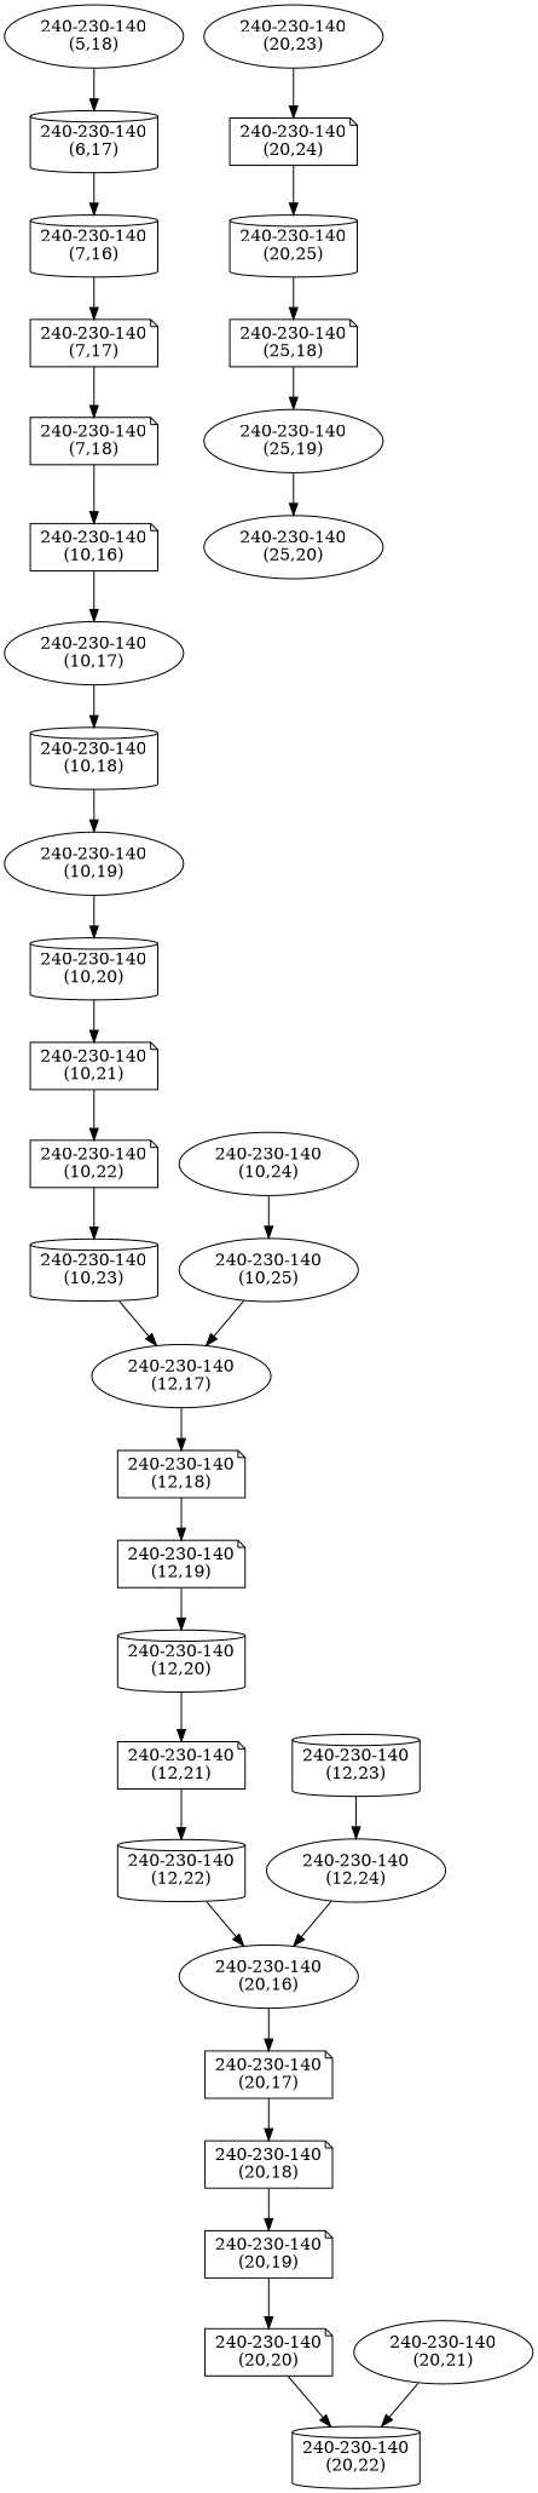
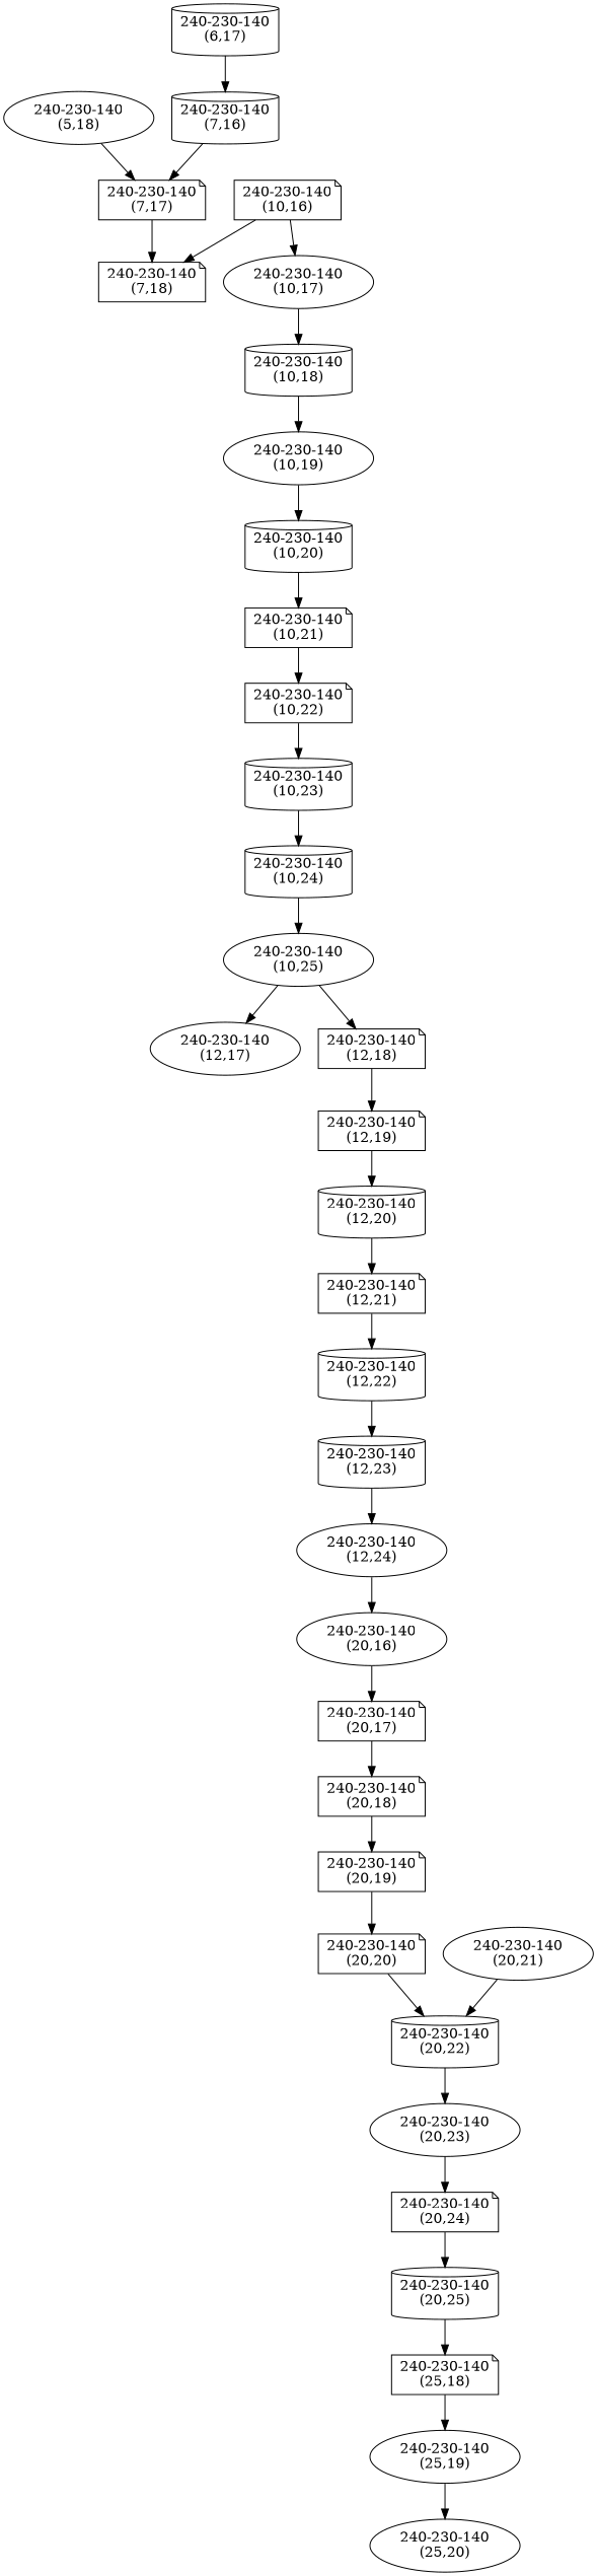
  digraph {
    fontname="DejaVu Serif"
    rankdir=TB
    node [fontname="DejaVu Serif" shape=note]
    edge [fontname="DejaVu Serif"]
    n1 [height=0.55 label="240-230-140\n(5,18)" shape=ellipse width=1.5]
    n2 [height=0.55 label="240-230-140\n(6,17)" shape=cylinder width=1.5]
    n3 [height=0.55 label="240-230-140\n(7,16)" shape=cylinder width=1.5]
    n4 [height=0.55 label="240-230-140\n(7,17)" width=1.5]
    n5 [height=0.55 label="240-230-140\n(7,18)" width=1.5]
    n6 [height=0.55 label="240-230-140\n(10,16)" width=1.5]
    n7 [height=0.55 label="240-230-140\n(10,17)" shape=ellipse width=1.5]
    n8 [height=0.55 label="240-230-140\n(10,18)" shape=cylinder width=1.5]
    n9 [height=0.55 label="240-230-140\n(10,19)" shape=ellipse width=1.5]
    n10 [height=0.55 label="240-230-140\n(10,20)" shape=cylinder width=1.5]
    n11 [height=0.55 label="240-230-140\n(10,21)" width=1.5]
    n12 [height=0.55 label="240-230-140\n(10,22)" width=1.5]
    n13 [height=0.55 label="240-230-140\n(10,23)" shape=cylinder width=1.5]
-   n14 [height=0.55 label="240-230-140\n(10,24)" shape=ellipse width=1.5]
+   n14 [height=0.55 label="240-230-140\n(10,24)" shape=cylinder width=1.5]
    n15 [height=0.55 label="240-230-140\n(10,25)" shape=ellipse width=1.5]
    n16 [height=0.55 label="240-230-140\n(12,17)" shape=ellipse width=1.5]
    n17 [height=0.55 label="240-230-140\n(12,18)" width=1.5]
    n18 [height=0.55 label="240-230-140\n(12,19)" width=1.5]
    n19 [height=0.55 label="240-230-140\n(12,20)" shape=cylinder width=1.5]
    n20 [height=0.55 label="240-230-140\n(12,21)" width=1.5]
    n21 [height=0.55 label="240-230-140\n(12,22)" shape=cylinder width=1.5]
    n22 [height=0.55 label="240-230-140\n(12,23)" shape=cylinder width=1.5]
    n23 [height=0.55 label="240-230-140\n(12,24)" shape=ellipse width=1.5]
    n24 [height=0.55 label="240-230-140\n(20,16)" shape=ellipse width=1.5]
    n25 [height=0.55 label="240-230-140\n(20,17)" width=1.5]
    n26 [height=0.55 label="240-230-140\n(20,18)" width=1.5]
    n27 [height=0.55 label="240-230-140\n(20,19)" width=1.5]
    n28 [height=0.55 label="240-230-140\n(20,20)" width=1.5]
    n29 [height=0.55 label="240-230-140\n(20,22)" shape=cylinder width=1.5]
    n30 [height=0.55 label="240-230-140\n(20,21)" shape=ellipse width=1.5]
    n31 [height=0.55 label="240-230-140\n(20,23)" shape=ellipse width=1.5]
    n32 [height=0.55 label="240-230-140\n(20,24)" width=1.5]
    n33 [height=0.55 label="240-230-140\n(20,25)" shape=cylinder width=1.5]
    n34 [height=0.55 label="240-230-140\n(25,18)" width=1.5]
    n35 [height=0.55 label="240-230-140\n(25,19)" shape=ellipse width=1.5]
    n36 [height=0.55 label="240-230-140\n(25,20)" shape=ellipse width=1.5]
-   n1 -> n2
+   n1 -> n4
    n2 -> n3
    n3 -> n4
    n4 -> n5
-   n5 -> n6
+   n6 -> n5
    n6 -> n7
    n7 -> n8
    n8 -> n9
    n9 -> n10
    n10 -> n11
    n11 -> n12
    n12 -> n13
-   n13 -> n16
+   n13 -> n14
    n14 -> n15
    n15 -> n16
-   n16 -> n17
+   n15 -> n17
    n17 -> n18
    n18 -> n19
    n19 -> n20
    n20 -> n21
-   n21 -> n24
+   n21 -> n22
    n22 -> n23
    n23 -> n24
    n24 -> n25
    n25 -> n26
    n26 -> n27
    n27 -> n28
    n28 -> n29
+   n29 -> n31
    n30 -> n29
    n31 -> n32
    n32 -> n33
    n33 -> n34
    n34 -> n35
    n35 -> n36
  }
